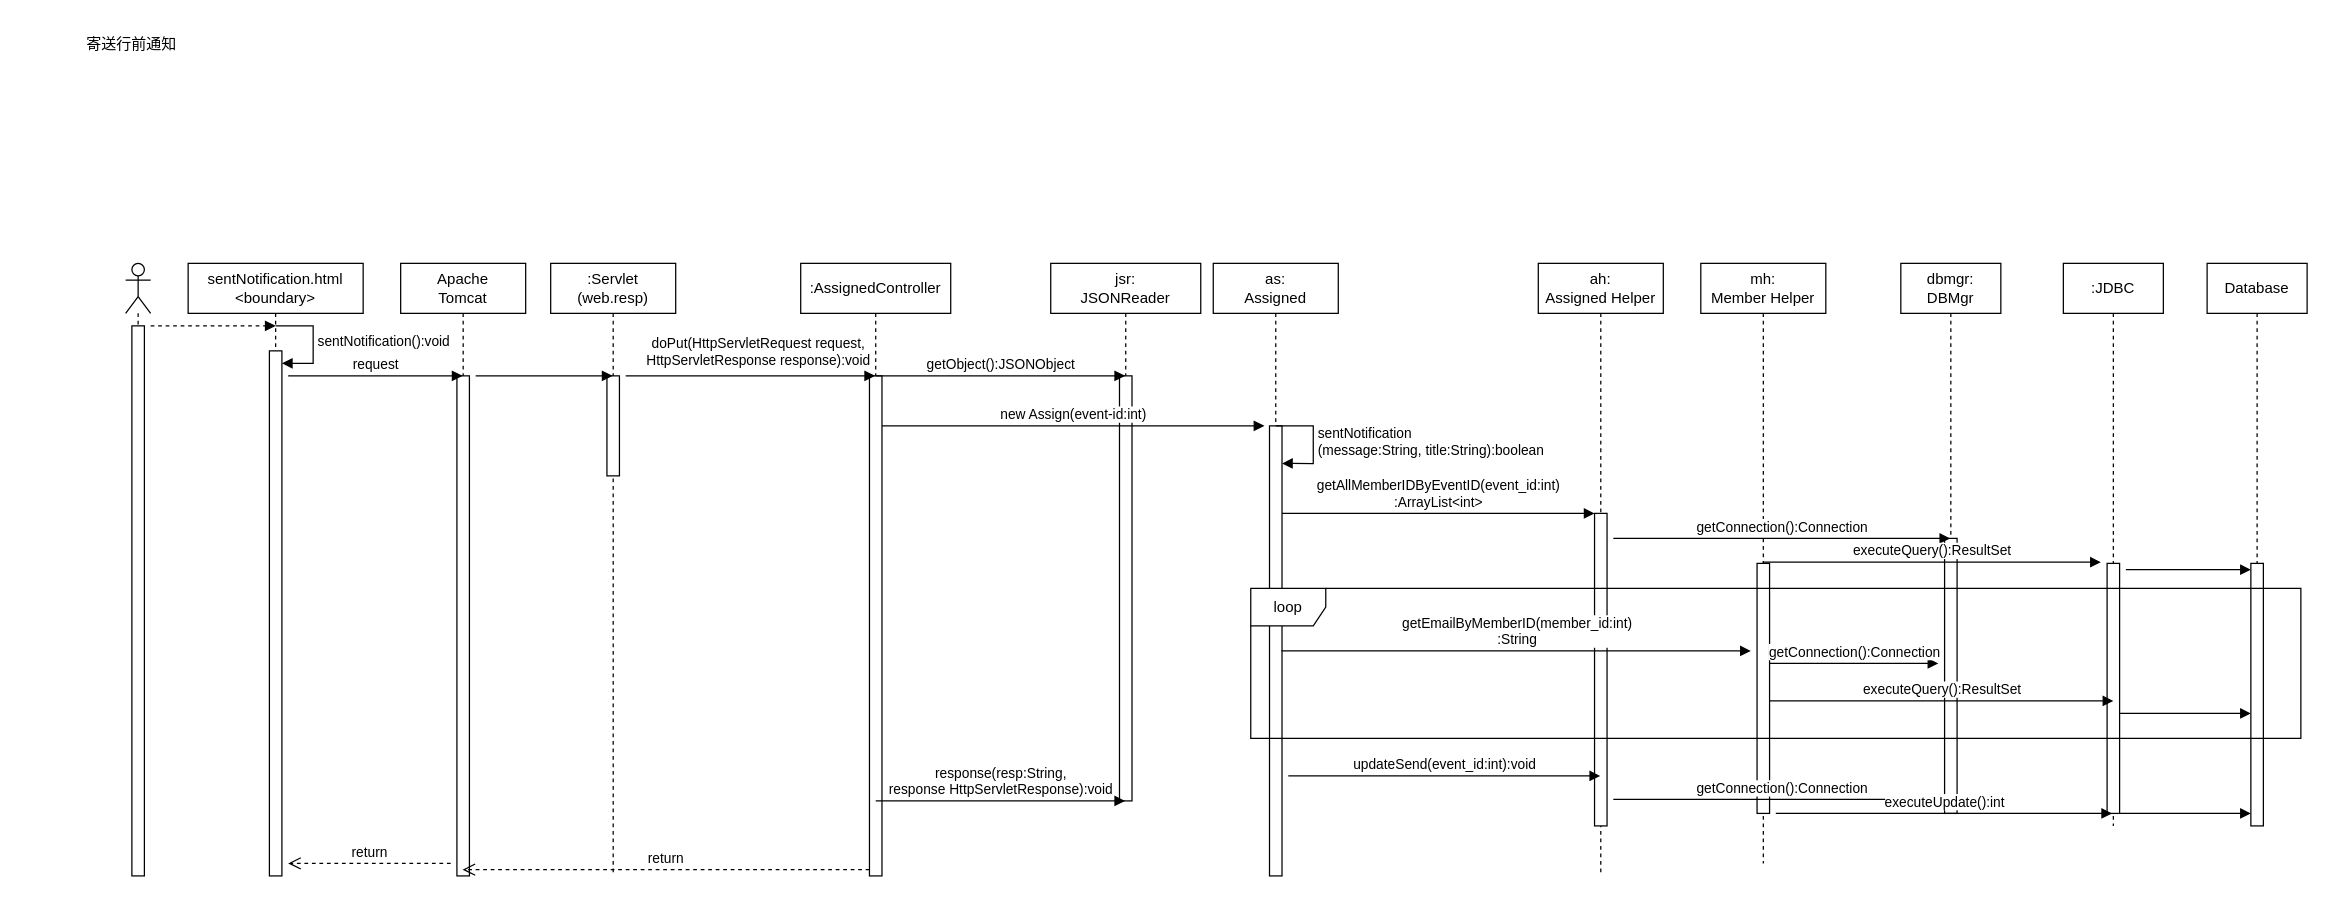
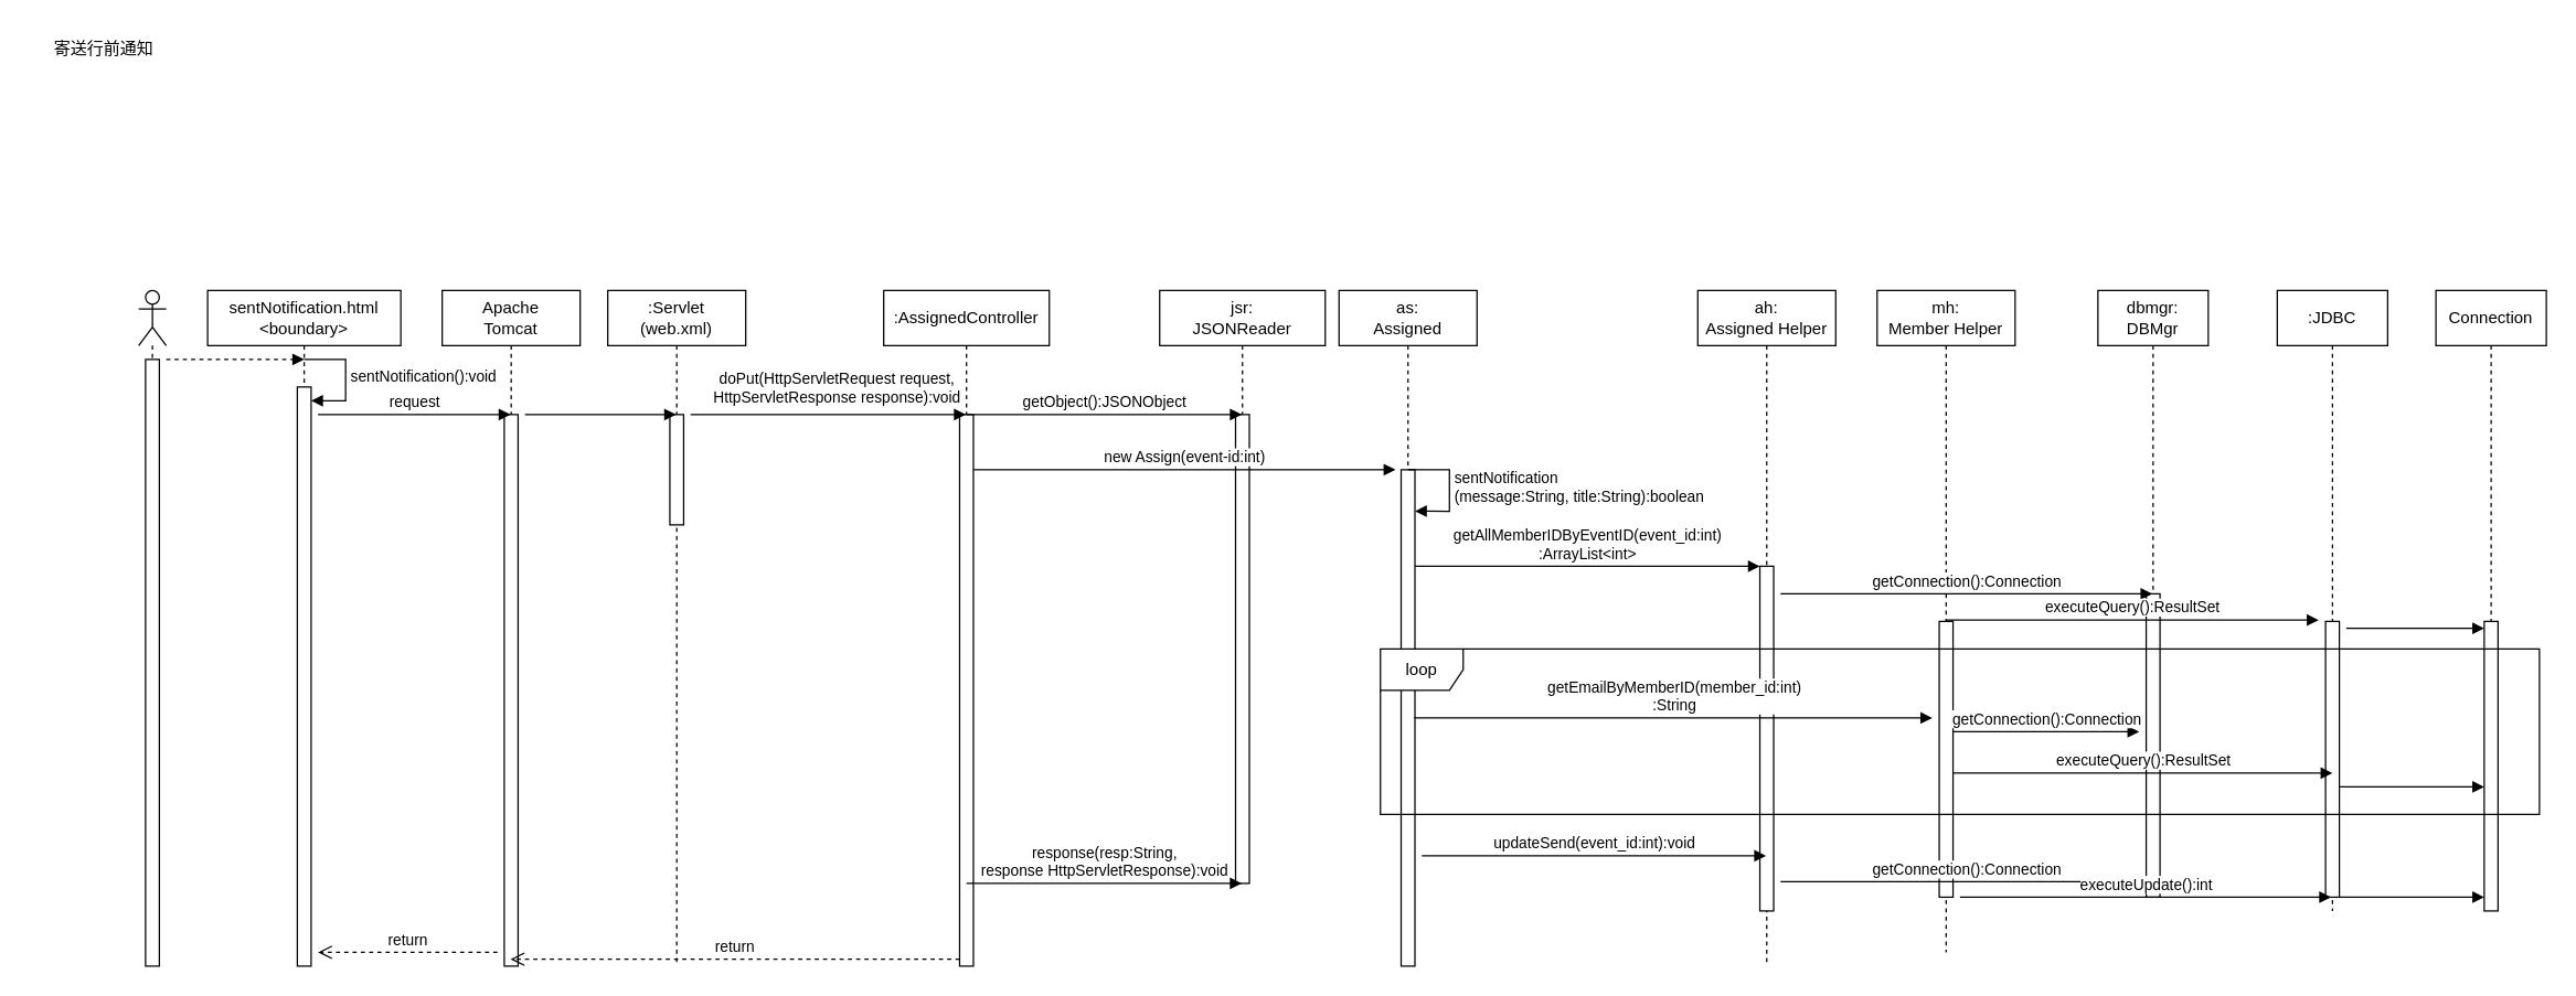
  <mxCell id="0" />
  <mxCell id="1" parent="0" />
- <mxCell id="2" value="寄送行前通知" style="text;strokeColor=none;align=center;fillColor=none;html=1;verticalAlign=middle;whiteSpace=wrap;rounded=0;" vertex="1" parent="1"><mxGeometry x="50" y="20" width="110" height="30" as="geometry" /></mxCell>
+ <mxCell id="2" value="寄送行前通知" style="text;strokeColor=none;align=center;fillColor=none;html=1;verticalAlign=middle;whiteSpace=wrap;rounded=0;" vertex="1" parent="1"><mxGeometry x="20" y="20" width="110" height="30" as="geometry" /></mxCell>
  <mxCell id="3" value="" style="shape=umlLifeline;perimeter=lifelinePerimeter;whiteSpace=wrap;html=1;container=1;dropTarget=0;collapsible=0;recursiveResize=0;outlineConnect=0;portConstraint=eastwest;newEdgeStyle={&quot;curved&quot;:0,&quot;rounded&quot;:0};participant=umlActor;" vertex="1" parent="1"><mxGeometry x="100" y="210" width="20" height="490" as="geometry" /></mxCell>
  <mxCell id="4" value="" style="html=1;points=[[0,0,0,0,5],[0,1,0,0,-5],[1,0,0,0,5],[1,1,0,0,-5]];perimeter=orthogonalPerimeter;outlineConnect=0;targetShapes=umlLifeline;portConstraint=eastwest;newEdgeStyle={&quot;curved&quot;:0,&quot;rounded&quot;:0};" vertex="1" parent="3"><mxGeometry x="5" y="50" width="10" height="440" as="geometry" /></mxCell>
  <mxCell id="5" value="sentNotification.html&lt;br style=&quot;border-color: var(--border-color);&quot;&gt;&amp;lt;boundary&amp;gt;" style="shape=umlLifeline;perimeter=lifelinePerimeter;whiteSpace=wrap;html=1;container=1;dropTarget=0;collapsible=0;recursiveResize=0;outlineConnect=0;portConstraint=eastwest;newEdgeStyle={&quot;curved&quot;:0,&quot;rounded&quot;:0};" vertex="1" parent="1"><mxGeometry x="150" y="210" width="140" height="490" as="geometry" /></mxCell>
  <mxCell id="6" value="" style="html=1;points=[[0,0,0,0,5],[0,1,0,0,-5],[1,0,0,0,5],[1,1,0,0,-5]];perimeter=orthogonalPerimeter;outlineConnect=0;targetShapes=umlLifeline;portConstraint=eastwest;newEdgeStyle={&quot;curved&quot;:0,&quot;rounded&quot;:0};" vertex="1" parent="5"><mxGeometry x="65" y="70" width="10" height="420" as="geometry" /></mxCell>
  <mxCell id="7" value="sentNotification():void" style="html=1;align=left;spacingLeft=2;endArrow=block;rounded=0;edgeStyle=orthogonalEdgeStyle;curved=0;rounded=0;" edge="1" target="6" parent="5"><mxGeometry relative="1" as="geometry"><mxPoint x="70" y="50" as="sourcePoint" /><Array as="points"><mxPoint x="100" y="50" /><mxPoint x="100" y="80" /></Array></mxGeometry></mxCell>
  <mxCell id="8" value="Apache&lt;br&gt;Tomcat" style="shape=umlLifeline;perimeter=lifelinePerimeter;whiteSpace=wrap;html=1;container=1;dropTarget=0;collapsible=0;recursiveResize=0;outlineConnect=0;portConstraint=eastwest;newEdgeStyle={&quot;curved&quot;:0,&quot;rounded&quot;:0};" vertex="1" parent="1"><mxGeometry x="320" y="210" width="100" height="490" as="geometry" /></mxCell>
  <mxCell id="9" value="" style="html=1;points=[[0,0,0,0,5],[0,1,0,0,-5],[1,0,0,0,5],[1,1,0,0,-5]];perimeter=orthogonalPerimeter;outlineConnect=0;targetShapes=umlLifeline;portConstraint=eastwest;newEdgeStyle={&quot;curved&quot;:0,&quot;rounded&quot;:0};" vertex="1" parent="8"><mxGeometry x="45" y="90" width="10" height="400" as="geometry" /></mxCell>
- <mxCell id="10" value=":Servlet&lt;br&gt;(web.resp)" style="shape=umlLifeline;perimeter=lifelinePerimeter;whiteSpace=wrap;html=1;container=1;dropTarget=0;collapsible=0;recursiveResize=0;outlineConnect=0;portConstraint=eastwest;newEdgeStyle={&quot;curved&quot;:0,&quot;rounded&quot;:0};" vertex="1" parent="1"><mxGeometry x="440" y="210" width="100" height="490" as="geometry" /></mxCell>
+ <mxCell id="10" value=":Servlet&lt;br&gt;(web.xml)" style="shape=umlLifeline;perimeter=lifelinePerimeter;whiteSpace=wrap;html=1;container=1;dropTarget=0;collapsible=0;recursiveResize=0;outlineConnect=0;portConstraint=eastwest;newEdgeStyle={&quot;curved&quot;:0,&quot;rounded&quot;:0};" vertex="1" parent="1"><mxGeometry x="440" y="210" width="100" height="490" as="geometry" /></mxCell>
  <mxCell id="11" value="" style="html=1;points=[[0,0,0,0,5],[0,1,0,0,-5],[1,0,0,0,5],[1,1,0,0,-5]];perimeter=orthogonalPerimeter;outlineConnect=0;targetShapes=umlLifeline;portConstraint=eastwest;newEdgeStyle={&quot;curved&quot;:0,&quot;rounded&quot;:0};" vertex="1" parent="10"><mxGeometry x="45" y="90" width="10" height="80" as="geometry" /></mxCell>
  <mxCell id="12" value=":AssignedController" style="shape=umlLifeline;perimeter=lifelinePerimeter;whiteSpace=wrap;html=1;container=1;dropTarget=0;collapsible=0;recursiveResize=0;outlineConnect=0;portConstraint=eastwest;newEdgeStyle={&quot;curved&quot;:0,&quot;rounded&quot;:0};" vertex="1" parent="1"><mxGeometry x="640" y="210" width="120" height="490" as="geometry" /></mxCell>
  <mxCell id="13" value="" style="html=1;points=[[0,0,0,0,5],[0,1,0,0,-5],[1,0,0,0,5],[1,1,0,0,-5]];perimeter=orthogonalPerimeter;outlineConnect=0;targetShapes=umlLifeline;portConstraint=eastwest;newEdgeStyle={&quot;curved&quot;:0,&quot;rounded&quot;:0};" vertex="1" parent="12"><mxGeometry x="55" y="90" width="10" height="400" as="geometry" /></mxCell>
  <mxCell id="14" value="jsr:&lt;br&gt;JSONReader" style="shape=umlLifeline;perimeter=lifelinePerimeter;whiteSpace=wrap;html=1;container=1;dropTarget=0;collapsible=0;recursiveResize=0;outlineConnect=0;portConstraint=eastwest;newEdgeStyle={&quot;curved&quot;:0,&quot;rounded&quot;:0};" vertex="1" parent="1"><mxGeometry x="840" y="210" width="120" height="430" as="geometry" /></mxCell>
  <mxCell id="15" value="" style="html=1;points=[[0,0,0,0,5],[0,1,0,0,-5],[1,0,0,0,5],[1,1,0,0,-5]];perimeter=orthogonalPerimeter;outlineConnect=0;targetShapes=umlLifeline;portConstraint=eastwest;newEdgeStyle={&quot;curved&quot;:0,&quot;rounded&quot;:0};" vertex="1" parent="14"><mxGeometry x="55" y="90" width="10" height="340" as="geometry" /></mxCell>
  <mxCell id="16" value="as:&lt;br&gt;Assigned" style="shape=umlLifeline;perimeter=lifelinePerimeter;whiteSpace=wrap;html=1;container=1;dropTarget=0;collapsible=0;recursiveResize=0;outlineConnect=0;portConstraint=eastwest;newEdgeStyle={&quot;curved&quot;:0,&quot;rounded&quot;:0};" vertex="1" parent="1"><mxGeometry x="970" y="210" width="100" height="490" as="geometry" /></mxCell>
  <mxCell id="17" value="" style="html=1;points=[[0,0,0,0,5],[0,1,0,0,-5],[1,0,0,0,5],[1,1,0,0,-5]];perimeter=orthogonalPerimeter;outlineConnect=0;targetShapes=umlLifeline;portConstraint=eastwest;newEdgeStyle={&quot;curved&quot;:0,&quot;rounded&quot;:0};" vertex="1" parent="16"><mxGeometry x="45" y="130" width="10" height="360" as="geometry" /></mxCell>
  <mxCell id="18" value="ah:&lt;br&gt;Assigned Helper" style="shape=umlLifeline;perimeter=lifelinePerimeter;whiteSpace=wrap;html=1;container=1;dropTarget=0;collapsible=0;recursiveResize=0;outlineConnect=0;portConstraint=eastwest;newEdgeStyle={&quot;curved&quot;:0,&quot;rounded&quot;:0};" vertex="1" parent="1"><mxGeometry x="1230" y="210" width="100" height="490" as="geometry" /></mxCell>
  <mxCell id="19" value="" style="html=1;points=[[0,0,0,0,5],[0,1,0,0,-5],[1,0,0,0,5],[1,1,0,0,-5]];perimeter=orthogonalPerimeter;outlineConnect=0;targetShapes=umlLifeline;portConstraint=eastwest;newEdgeStyle={&quot;curved&quot;:0,&quot;rounded&quot;:0};" vertex="1" parent="18"><mxGeometry x="45" y="200" width="10" height="250" as="geometry" /></mxCell>
  <mxCell id="20" value="mh:&lt;br&gt;Member Helper" style="shape=umlLifeline;perimeter=lifelinePerimeter;whiteSpace=wrap;html=1;container=1;dropTarget=0;collapsible=0;recursiveResize=0;outlineConnect=0;portConstraint=eastwest;newEdgeStyle={&quot;curved&quot;:0,&quot;rounded&quot;:0};" vertex="1" parent="1"><mxGeometry x="1360" y="210" width="100" height="480" as="geometry" /></mxCell>
  <mxCell id="21" value="" style="html=1;points=[[0,0,0,0,5],[0,1,0,0,-5],[1,0,0,0,5],[1,1,0,0,-5]];perimeter=orthogonalPerimeter;outlineConnect=0;targetShapes=umlLifeline;portConstraint=eastwest;newEdgeStyle={&quot;curved&quot;:0,&quot;rounded&quot;:0};" vertex="1" parent="20"><mxGeometry x="45" y="240" width="10" height="200" as="geometry" /></mxCell>
  <mxCell id="22" value="dbmgr:&lt;br&gt;DBMgr" style="shape=umlLifeline;perimeter=lifelinePerimeter;whiteSpace=wrap;html=1;container=1;dropTarget=0;collapsible=0;recursiveResize=0;outlineConnect=0;portConstraint=eastwest;newEdgeStyle={&quot;curved&quot;:0,&quot;rounded&quot;:0};" vertex="1" parent="1"><mxGeometry x="1520" y="210" width="80" height="440" as="geometry" /></mxCell>
  <mxCell id="23" value="" style="html=1;points=[[0,0,0,0,5],[0,1,0,0,-5],[1,0,0,0,5],[1,1,0,0,-5]];perimeter=orthogonalPerimeter;outlineConnect=0;targetShapes=umlLifeline;portConstraint=eastwest;newEdgeStyle={&quot;curved&quot;:0,&quot;rounded&quot;:0};" vertex="1" parent="22"><mxGeometry x="35" y="220" width="10" height="220" as="geometry" /></mxCell>
  <mxCell id="24" value=":JDBC" style="shape=umlLifeline;perimeter=lifelinePerimeter;whiteSpace=wrap;html=1;container=1;dropTarget=0;collapsible=0;recursiveResize=0;outlineConnect=0;portConstraint=eastwest;newEdgeStyle={&quot;curved&quot;:0,&quot;rounded&quot;:0};" vertex="1" parent="1"><mxGeometry x="1650" y="210" width="80" height="450" as="geometry" /></mxCell>
  <mxCell id="25" value="" style="html=1;points=[[0,0,0,0,5],[0,1,0,0,-5],[1,0,0,0,5],[1,1,0,0,-5]];perimeter=orthogonalPerimeter;outlineConnect=0;targetShapes=umlLifeline;portConstraint=eastwest;newEdgeStyle={&quot;curved&quot;:0,&quot;rounded&quot;:0};" vertex="1" parent="24"><mxGeometry x="35" y="240" width="10" height="200" as="geometry" /></mxCell>
- <mxCell id="26" value="Database" style="shape=umlLifeline;perimeter=lifelinePerimeter;whiteSpace=wrap;html=1;container=1;dropTarget=0;collapsible=0;recursiveResize=0;outlineConnect=0;portConstraint=eastwest;newEdgeStyle={&quot;curved&quot;:0,&quot;rounded&quot;:0};" vertex="1" parent="1"><mxGeometry x="1765" y="210" width="80" height="300" as="geometry" /></mxCell>
+ <mxCell id="26" value="Connection" style="shape=umlLifeline;perimeter=lifelinePerimeter;whiteSpace=wrap;html=1;container=1;dropTarget=0;collapsible=0;recursiveResize=0;outlineConnect=0;portConstraint=eastwest;newEdgeStyle={&quot;curved&quot;:0,&quot;rounded&quot;:0};" vertex="1" parent="1"><mxGeometry x="1765" y="210" width="80" height="300" as="geometry" /></mxCell>
  <mxCell id="27" value="return" style="html=1;verticalAlign=bottom;endArrow=open;dashed=1;endSize=8;curved=0;rounded=0;" edge="1" parent="1"><mxGeometry relative="1" as="geometry"><mxPoint x="360" y="690" as="sourcePoint" /><mxPoint x="230" y="690" as="targetPoint" /></mxGeometry></mxCell>
  <mxCell id="28" value="request" style="html=1;verticalAlign=bottom;endArrow=block;curved=0;rounded=0;" edge="1" parent="1" target="8"><mxGeometry width="80" relative="1" as="geometry"><mxPoint x="230" y="300" as="sourcePoint" /><mxPoint x="310" y="300" as="targetPoint" /></mxGeometry></mxCell>
  <mxCell id="29" value="" style="html=1;verticalAlign=bottom;endArrow=block;curved=0;rounded=0;jumpStyle=none;dashed=1;" edge="1" parent="1"><mxGeometry width="80" relative="1" as="geometry"><mxPoint x="120" y="260" as="sourcePoint" /><mxPoint x="220" y="260" as="targetPoint" /></mxGeometry></mxCell>
  <mxCell id="30" value="" style="html=1;verticalAlign=bottom;endArrow=block;curved=0;rounded=0;jumpStyle=none;" edge="1" parent="1" target="10"><mxGeometry width="80" relative="1" as="geometry"><mxPoint x="380" y="300" as="sourcePoint" /><mxPoint x="480" y="300" as="targetPoint" /></mxGeometry></mxCell>
  <mxCell id="31" value="" style="html=1;verticalAlign=bottom;endArrow=block;curved=0;rounded=0;jumpStyle=none;" edge="1" parent="1" target="12"><mxGeometry width="80" relative="1" as="geometry"><mxPoint x="500" y="300" as="sourcePoint" /><mxPoint x="610" y="300" as="targetPoint" /></mxGeometry></mxCell>
  <mxCell id="32" value="doPut(HttpServletRequest request,&lt;br&gt;HttpServletResponse response):void" style="edgeLabel;html=1;align=center;verticalAlign=middle;resizable=0;points=[];" vertex="1" connectable="0" parent="31"><mxGeometry x="0.05" y="3" relative="1" as="geometry"><mxPoint y="-17" as="offset" /></mxGeometry></mxCell>
  <mxCell id="33" value="return" style="html=1;verticalAlign=bottom;endArrow=open;dashed=1;endSize=8;curved=0;rounded=0;exitX=0;exitY=1;exitDx=0;exitDy=-5;exitPerimeter=0;" edge="1" parent="1" source="13" target="8"><mxGeometry relative="1" as="geometry"><mxPoint x="610" y="690" as="sourcePoint" /><mxPoint x="480" y="690" as="targetPoint" /></mxGeometry></mxCell>
  <mxCell id="34" value="getObject():JSONObject" style="html=1;verticalAlign=bottom;endArrow=block;curved=0;rounded=0;" edge="1" parent="1" target="14"><mxGeometry width="80" relative="1" as="geometry"><mxPoint x="700" y="300" as="sourcePoint" /><mxPoint x="780" y="300" as="targetPoint" /></mxGeometry></mxCell>
  <mxCell id="35" value="new Assign(event-id:int)" style="html=1;verticalAlign=bottom;endArrow=block;curved=0;rounded=0;entryX=0.509;entryY=0.434;entryDx=0;entryDy=0;entryPerimeter=0;" edge="1" parent="1"><mxGeometry width="80" relative="1" as="geometry"><mxPoint x="705" y="340" as="sourcePoint" /><mxPoint x="1010.9" y="340" as="targetPoint" /></mxGeometry></mxCell>
  <mxCell id="36" value="response(resp:String,&lt;br&gt;response HttpServletResponse):void" style="html=1;verticalAlign=bottom;endArrow=block;curved=0;rounded=0;" edge="1" parent="1" target="14"><mxGeometry width="80" relative="1" as="geometry"><mxPoint x="700" y="640" as="sourcePoint" /><mxPoint x="780" y="640" as="targetPoint" /></mxGeometry></mxCell>
  <mxCell id="37" value="sentNotification&lt;br&gt;(message:String, title:String):boolean" style="html=1;align=left;spacingLeft=2;endArrow=block;rounded=0;edgeStyle=orthogonalEdgeStyle;curved=0;rounded=0;" edge="1" parent="1"><mxGeometry relative="1" as="geometry"><mxPoint x="1020" y="340" as="sourcePoint" /><Array as="points"><mxPoint x="1050" y="370" /></Array><mxPoint x="1025" y="370.059" as="targetPoint" /></mxGeometry></mxCell>
  <mxCell id="38" value="getAllMemberIDByEventID(event_id:int)&lt;br&gt;:ArrayList&amp;lt;int&amp;gt;" style="html=1;verticalAlign=bottom;endArrow=block;curved=0;rounded=0;entryX=0;entryY=0;entryDx=0;entryDy=5;entryPerimeter=0;" edge="1" parent="1"><mxGeometry width="80" relative="1" as="geometry"><mxPoint x="1025" y="410" as="sourcePoint" /><mxPoint x="1275" y="410" as="targetPoint" /></mxGeometry></mxCell>
  <mxCell id="39" value="getConnection():Connection" style="html=1;verticalAlign=bottom;endArrow=block;curved=0;rounded=0;" edge="1" parent="1" target="22"><mxGeometry width="80" relative="1" as="geometry"><mxPoint x="1290" y="430" as="sourcePoint" /><mxPoint x="1530" y="430" as="targetPoint" /></mxGeometry></mxCell>
  <mxCell id="40" value="executeQuery():ResultSet" style="html=1;verticalAlign=bottom;endArrow=block;curved=0;rounded=0;" edge="1" parent="1" source="20"><mxGeometry width="80" relative="1" as="geometry"><mxPoint x="1445.5" y="449.41" as="sourcePoint" /><mxPoint x="1680" y="449" as="targetPoint" /></mxGeometry></mxCell>
  <mxCell id="41" value="executeQuery():ResultSet" style="html=1;verticalAlign=bottom;endArrow=block;curved=0;rounded=0;" edge="1" parent="1" source="21"><mxGeometry width="80" relative="1" as="geometry"><mxPoint x="1446" y="560" as="sourcePoint" /><mxPoint x="1690" y="560" as="targetPoint" /></mxGeometry></mxCell>
  <mxCell id="42" value="getConnection():Connection" style="html=1;verticalAlign=bottom;endArrow=block;curved=0;rounded=0;" edge="1" parent="1" source="21"><mxGeometry width="80" relative="1" as="geometry"><mxPoint x="1446" y="530" as="sourcePoint" /><mxPoint x="1550" y="530" as="targetPoint" /></mxGeometry></mxCell>
  <mxCell id="43" value="getEmailByMemberID(member_id:int)&lt;br&gt;:String" style="html=1;verticalAlign=bottom;endArrow=block;curved=0;rounded=0;" edge="1" parent="1"><mxGeometry width="80" relative="1" as="geometry"><mxPoint x="1024.5" y="520" as="sourcePoint" /><mxPoint x="1400" y="520" as="targetPoint" /></mxGeometry></mxCell>
  <mxCell id="44" value="" style="html=1;verticalAlign=bottom;endArrow=block;curved=0;rounded=0;entryX=0;entryY=0;entryDx=0;entryDy=5;entryPerimeter=0;" edge="1" parent="1" target="45"><mxGeometry width="80" relative="1" as="geometry"><mxPoint x="1700" y="455" as="sourcePoint" /><mxPoint x="1835" y="454" as="targetPoint" /></mxGeometry></mxCell>
  <mxCell id="45" value="" style="html=1;points=[[0,0,0,0,5],[0,1,0,0,-5],[1,0,0,0,5],[1,1,0,0,-5]];perimeter=orthogonalPerimeter;outlineConnect=0;targetShapes=umlLifeline;portConstraint=eastwest;newEdgeStyle={&quot;curved&quot;:0,&quot;rounded&quot;:0};" vertex="1" parent="1"><mxGeometry x="1800" y="450" width="10" height="210" as="geometry" /></mxCell>
  <mxCell id="46" value="" style="html=1;verticalAlign=bottom;endArrow=block;curved=0;rounded=0;" edge="1" parent="1" source="25"><mxGeometry width="80" relative="1" as="geometry"><mxPoint x="1750" y="570" as="sourcePoint" /><mxPoint x="1800" y="570" as="targetPoint" /></mxGeometry></mxCell>
  <mxCell id="47" value="loop" style="shape=umlFrame;whiteSpace=wrap;html=1;pointerEvents=0;" vertex="1" parent="1"><mxGeometry x="1000" y="470" width="840" height="120" as="geometry" /></mxCell>
  <mxCell id="48" value="updateSend(event_id:int):void" style="html=1;verticalAlign=bottom;endArrow=block;curved=0;rounded=0;" edge="1" parent="1" target="18"><mxGeometry width="80" relative="1" as="geometry"><mxPoint x="1030" y="620" as="sourcePoint" /><mxPoint x="1110" y="620" as="targetPoint" /></mxGeometry></mxCell>
  <mxCell id="49" value="getConnection():Connection" style="html=1;verticalAlign=bottom;endArrow=block;curved=0;rounded=0;" edge="1" parent="1" target="22"><mxGeometry width="80" relative="1" as="geometry"><mxPoint x="1290" y="638.82" as="sourcePoint" /><mxPoint x="1425" y="638.82" as="targetPoint" /></mxGeometry></mxCell>
  <mxCell id="50" value="executeUpdate():int" style="html=1;verticalAlign=bottom;endArrow=block;curved=0;rounded=0;" edge="1" parent="1"><mxGeometry width="80" relative="1" as="geometry"><mxPoint x="1420" y="650" as="sourcePoint" /><mxPoint x="1689" y="650" as="targetPoint" /></mxGeometry></mxCell>
  <mxCell id="51" value="" style="html=1;verticalAlign=bottom;endArrow=block;curved=0;rounded=0;" edge="1" parent="1"><mxGeometry width="80" relative="1" as="geometry"><mxPoint x="1695" y="650" as="sourcePoint" /><mxPoint x="1800" y="650" as="targetPoint" /></mxGeometry></mxCell>
